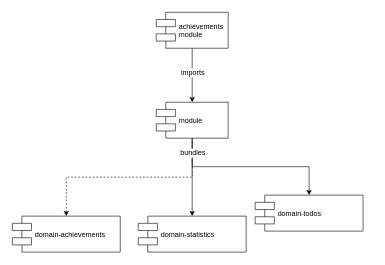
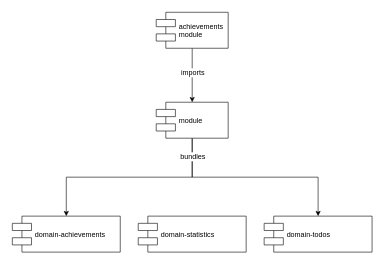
  <mxCell id="0" />
  <mxCell id="1" parent="0" />
- <mxCell id="2" style="edgeStyle=orthogonalEdgeStyle;rounded=0;orthogonalLoop=1;jettySize=auto;html=1;exitX=0.5;exitY=1;exitDx=0;exitDy=0;entryX=0.5;entryY=0;entryDx=0;entryDy=0;dashed=1;" edge="1" parent="1" source="6" target="7"><mxGeometry relative="1" as="geometry" /></mxCell>
- <mxCell id="3" style="edgeStyle=orthogonalEdgeStyle;rounded=0;orthogonalLoop=1;jettySize=auto;html=1;exitX=0.5;exitY=1;exitDx=0;exitDy=0;entryX=0.5;entryY=0;entryDx=0;entryDy=0;" edge="1" parent="1" source="6" target="8"><mxGeometry relative="1" as="geometry" /></mxCell>
+ <mxCell id="2" style="edgeStyle=orthogonalEdgeStyle;rounded=0;orthogonalLoop=1;jettySize=auto;html=1;exitX=0.5;exitY=1;exitDx=0;exitDy=0;entryX=0.5;entryY=0;entryDx=0;entryDy=0;" edge="1" parent="1" source="6" target="7"><mxGeometry relative="1" as="geometry" /></mxCell>
  <mxCell id="4" style="edgeStyle=orthogonalEdgeStyle;rounded=0;orthogonalLoop=1;jettySize=auto;html=1;exitX=0.5;exitY=1;exitDx=0;exitDy=0;" edge="1" parent="1" source="6" target="9"><mxGeometry relative="1" as="geometry" /></mxCell>
  <mxCell id="5" value="bundles" style="text;html=1;align=center;verticalAlign=middle;resizable=0;points=[];labelBackgroundColor=#ffffff;" vertex="1" connectable="0" parent="4"><mxGeometry x="-0.741" y="1" relative="1" as="geometry"><mxPoint x="-1" y="-14" as="offset" /></mxGeometry></mxCell>
  <mxCell id="6" value="module" style="shape=component;align=left;spacingLeft=36;" vertex="1" parent="1"><mxGeometry x="260" y="170" width="120" height="60" as="geometry" /></mxCell>
  <mxCell id="7" value="domain-achievements" style="shape=component;align=left;spacingLeft=36;" vertex="1" parent="1"><mxGeometry x="20" y="360" width="180" height="60" as="geometry" /></mxCell>
  <mxCell id="8" value="domain-statistics" style="shape=component;align=left;spacingLeft=36;" vertex="1" parent="1"><mxGeometry x="230" y="360" width="180" height="60" as="geometry" /></mxCell>
- <mxCell id="9" value="domain-todos" style="shape=component;align=left;spacingLeft=36;" vertex="1" parent="1"><mxGeometry x="425" y="325" width="180" height="60" as="geometry" /></mxCell>
+ <mxCell id="9" value="domain-todos" style="shape=component;align=left;spacingLeft=36;" vertex="1" parent="1"><mxGeometry x="440" y="360" width="180" height="60" as="geometry" /></mxCell>
  <mxCell id="10" style="edgeStyle=orthogonalEdgeStyle;rounded=0;orthogonalLoop=1;jettySize=auto;html=1;exitX=0.5;exitY=1;exitDx=0;exitDy=0;entryX=0.5;entryY=0;entryDx=0;entryDy=0;" edge="1" parent="1" source="12" target="6"><mxGeometry relative="1" as="geometry" /></mxCell>
  <mxCell id="11" value="imports" style="text;html=1;align=center;verticalAlign=middle;resizable=0;points=[];labelBackgroundColor=#ffffff;" vertex="1" connectable="0" parent="10"><mxGeometry x="-0.244" y="-1" relative="1" as="geometry"><mxPoint x="1" y="6" as="offset" /></mxGeometry></mxCell>
  <mxCell id="12" value="achievements&#10;module" style="shape=component;align=left;spacingLeft=36;" vertex="1" parent="1"><mxGeometry x="260" y="20" width="120" height="60" as="geometry" /></mxCell>
